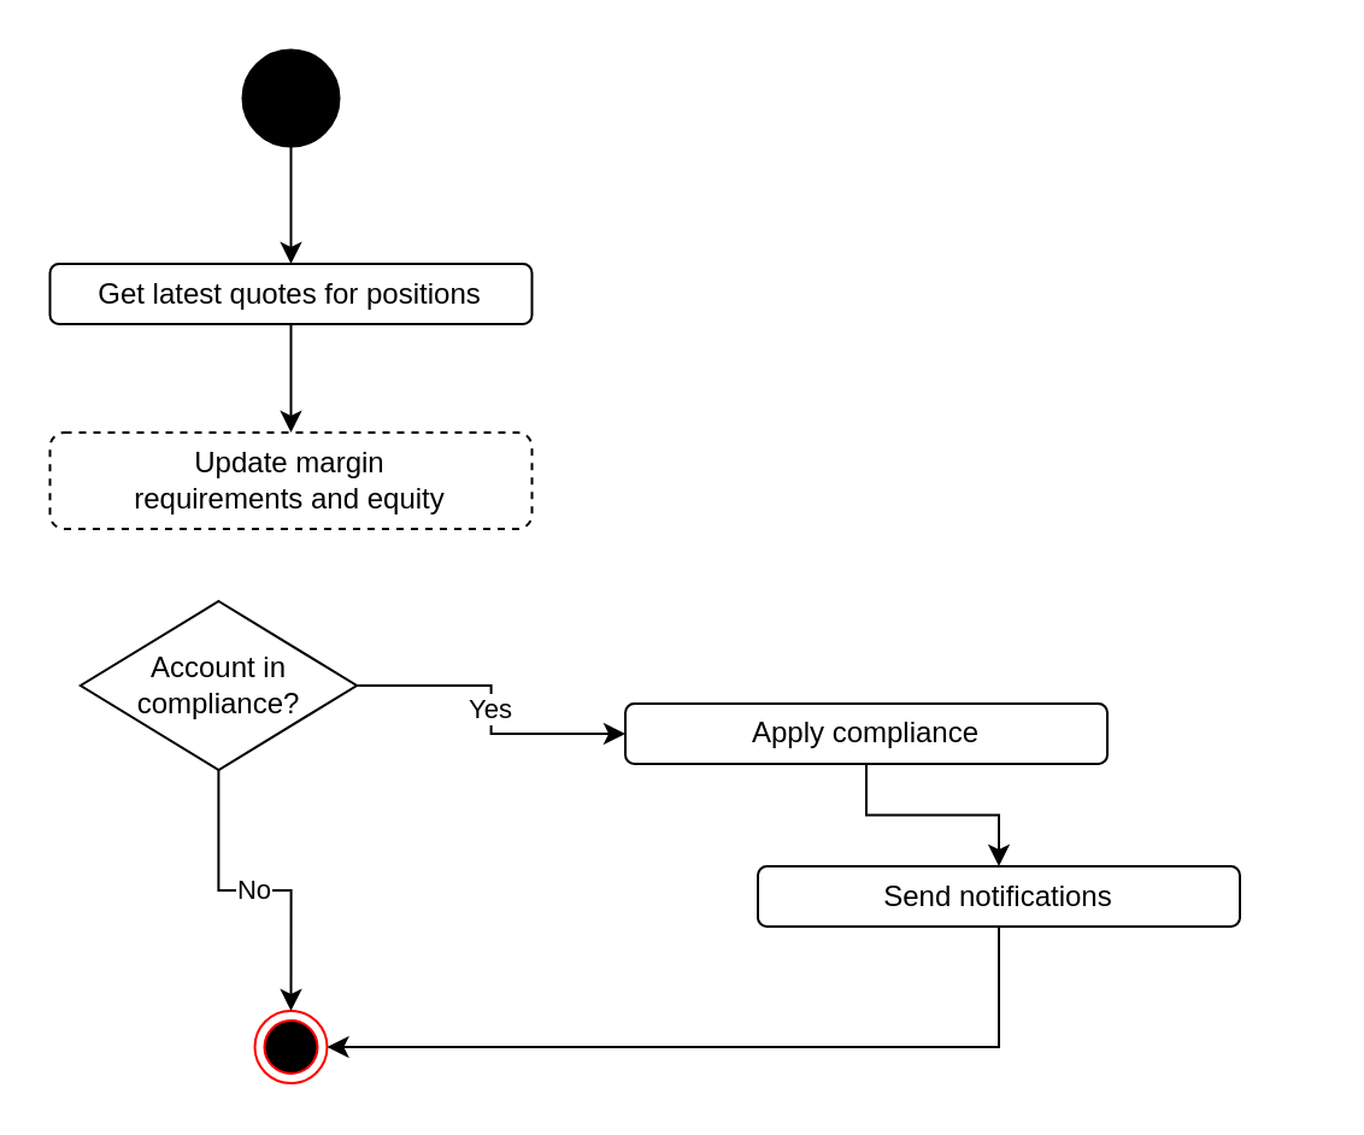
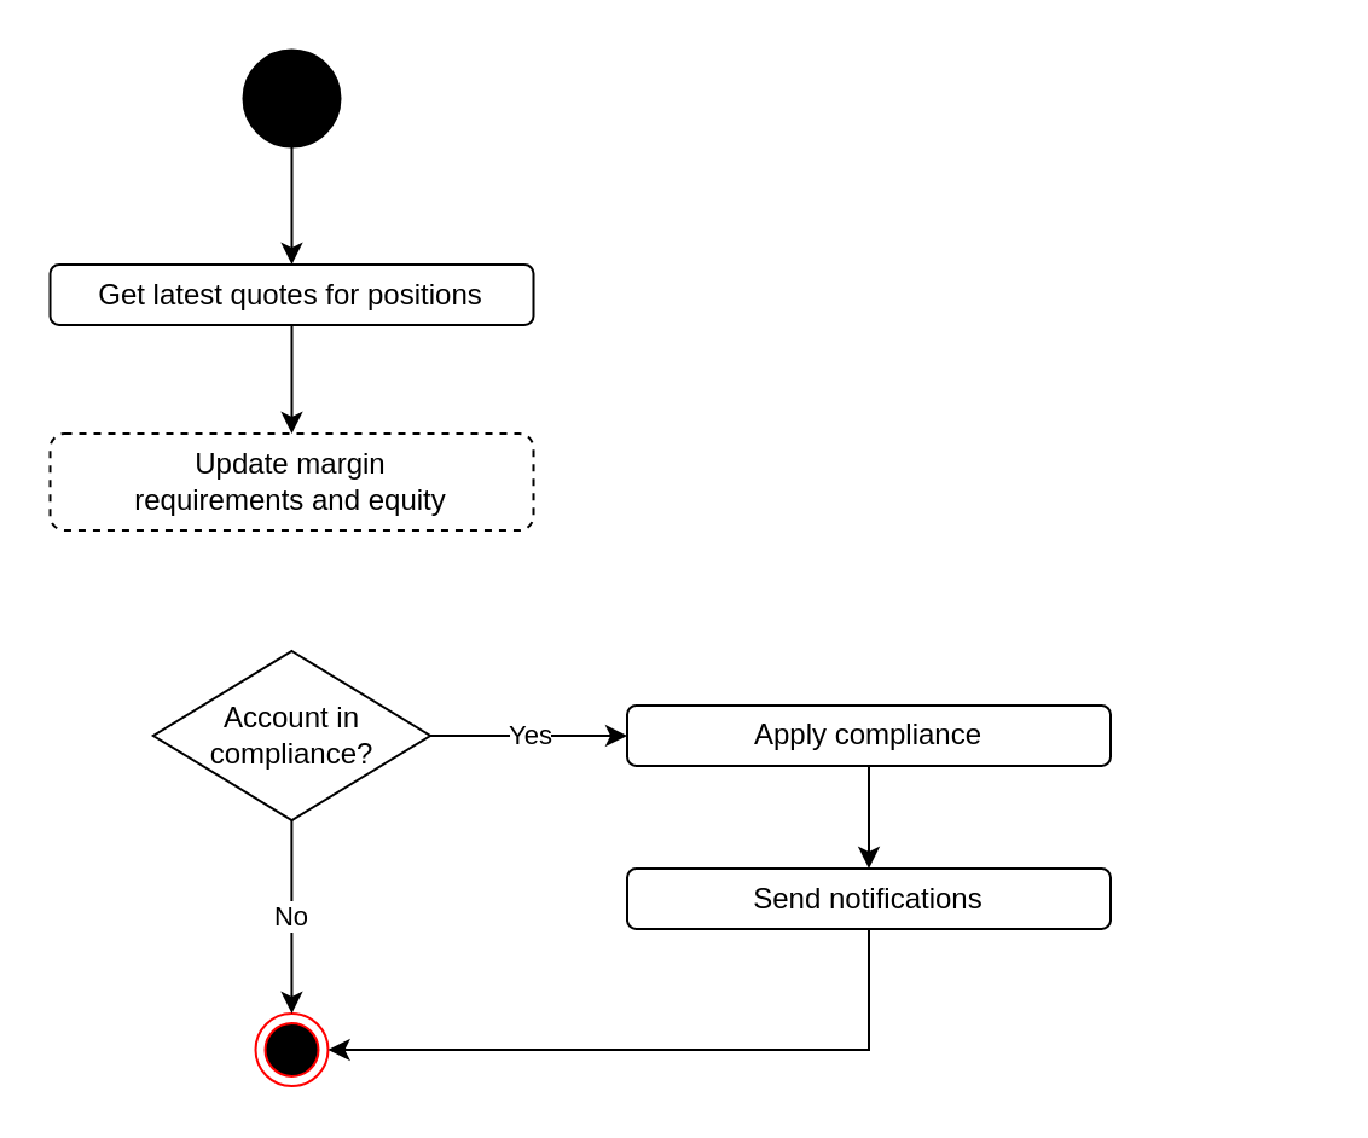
  <mxCell id="0" />
  <mxCell id="1" parent="0" />
  <mxCell id="2" style="edgeStyle=orthogonalEdgeStyle;rounded=0;orthogonalLoop=1;jettySize=auto;html=1;entryX=0.5;entryY=0;entryDx=0;entryDy=0;" parent="1" source="3" target="12" edge="1"><mxGeometry relative="1" as="geometry"><mxPoint x="124" y="109" as="targetPoint" /></mxGeometry></mxCell>
  <mxCell id="3" value="" style="ellipse;whiteSpace=wrap;html=1;aspect=fixed;fillColor=#000000;" parent="1" vertex="1"><mxGeometry x="100.25" y="20.25" width="40" height="40" as="geometry" /></mxCell>
  <mxCell id="4" value="Yes" style="edgeStyle=orthogonalEdgeStyle;rounded=0;orthogonalLoop=1;jettySize=auto;html=1;entryX=0.5;entryY=0;entryDx=0;entryDy=0;" parent="1" edge="1"><mxGeometry relative="1" as="geometry"><mxPoint x="544" y="439" as="targetPoint" /></mxGeometry></mxCell>
  <mxCell id="5" style="edgeStyle=orthogonalEdgeStyle;rounded=0;orthogonalLoop=1;jettySize=auto;html=1;entryX=0.5;entryY=0;entryDx=0;entryDy=0;exitX=0.5;exitY=1;exitDx=0;exitDy=0;" parent="1" edge="1"><mxGeometry relative="1" as="geometry"><Array as="points" /><mxPoint x="99" y="409" as="sourcePoint" /></mxGeometry></mxCell>
  <mxCell id="6" value="" style="ellipse;html=1;shape=endState;fillColor=#000000;strokeColor=#ff0000;" parent="1" vertex="1"><mxGeometry x="105.25" y="419" width="30" height="30" as="geometry" /></mxCell>
  <mxCell id="7" value="No" style="edgeStyle=orthogonalEdgeStyle;rounded=0;orthogonalLoop=1;jettySize=auto;html=1;entryX=0.5;entryY=0;entryDx=0;entryDy=0;" parent="1" source="9" target="6" edge="1"><mxGeometry relative="1" as="geometry" /></mxCell>
  <mxCell id="8" value="Yes" style="edgeStyle=orthogonalEdgeStyle;rounded=0;orthogonalLoop=1;jettySize=auto;html=1;entryX=0;entryY=0.5;entryDx=0;entryDy=0;" parent="1" source="9" target="11" edge="1"><mxGeometry relative="1" as="geometry" /></mxCell>
- <mxCell id="9" value="Account in compliance?" style="rhombus;whiteSpace=wrap;html=1;" parent="1" vertex="1"><mxGeometry x="32.93" y="249" width="114.63" height="70" as="geometry" /></mxCell>
+ <mxCell id="9" value="Account in compliance?" style="rhombus;whiteSpace=wrap;html=1;" parent="1" vertex="1"><mxGeometry x="62.93" y="269" width="114.63" height="70" as="geometry" /></mxCell>
  <mxCell id="10" style="edgeStyle=orthogonalEdgeStyle;rounded=0;orthogonalLoop=1;jettySize=auto;html=1;entryX=1;entryY=0.5;entryDx=0;entryDy=0;exitX=0.5;exitY=1;exitDx=0;exitDy=0;" parent="1" source="15" target="6" edge="1"><mxGeometry relative="1" as="geometry" /></mxCell>
  <mxCell id="11" value="Apply compliance" style="rounded=1;whiteSpace=wrap;html=1;fillColor=#FFFFFF;" parent="1" vertex="1"><mxGeometry x="259" y="291.5" width="200" height="25" as="geometry" /></mxCell>
  <mxCell id="12" value="Get latest quotes for positions" style="rounded=1;whiteSpace=wrap;html=1;fillColor=#FFFFFF;" vertex="1" parent="1"><mxGeometry x="20.25" y="109" width="200" height="25" as="geometry" /></mxCell>
  <mxCell id="13" value="Update margin &lt;br&gt;requirements&amp;nbsp;and equity" style="rounded=1;whiteSpace=wrap;html=1;fillColor=#FFFFFF;dashed=1;" vertex="1" parent="1"><mxGeometry x="20.25" y="179" width="200" height="40" as="geometry" /></mxCell>
  <mxCell id="14" style="edgeStyle=orthogonalEdgeStyle;rounded=0;orthogonalLoop=1;jettySize=auto;html=1;entryX=0.5;entryY=0;entryDx=0;entryDy=0;" edge="1" parent="1" source="12" target="13"><mxGeometry relative="1" as="geometry"><mxPoint x="120.25" y="134" as="sourcePoint" /><mxPoint x="120.25" y="249" as="targetPoint" /></mxGeometry></mxCell>
- <mxCell id="15" value="Send notifications" style="rounded=1;whiteSpace=wrap;html=1;fillColor=#FFFFFF;" vertex="1" parent="1"><mxGeometry x="314" y="359" width="200" height="25" as="geometry" /></mxCell>
+ <mxCell id="15" value="Send notifications" style="rounded=1;whiteSpace=wrap;html=1;fillColor=#FFFFFF;" vertex="1" parent="1"><mxGeometry x="259" y="359" width="200" height="25" as="geometry" /></mxCell>
  <mxCell id="16" style="edgeStyle=orthogonalEdgeStyle;rounded=0;orthogonalLoop=1;jettySize=auto;html=1;entryX=0.5;entryY=0;entryDx=0;entryDy=0;exitX=0.5;exitY=1;exitDx=0;exitDy=0;" edge="1" parent="1" source="11" target="15"><mxGeometry relative="1" as="geometry"><mxPoint x="359" y="316.5" as="sourcePoint" /><mxPoint x="135.25" y="434" as="targetPoint" /></mxGeometry></mxCell>
